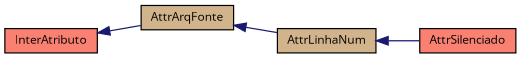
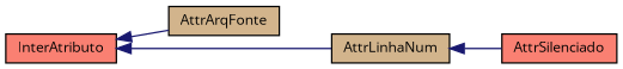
  digraph {
    fontname="Open Sans"
    rankdir=LR
    node [color=black fillcolor=salmon fontname="Open Sans" fontsize=10 shape=record style=filled]
    edge [color=midnightblue dir=back fontname="Open Sans" fontsize=10 labelfontname=Helvetica labelfontsize=10 style=solid]
    n1 [height=0.2 label=InterAtributo width=0.4]
    n2 [fillcolor=tan height=0.2 label=AttrArqFonte width=0.4]
    n3 [fillcolor=tan height=0.2 label=AttrLinhaNum width=0.4]
    n4 [height=0.2 label=AttrSilenciado width=0.4]
    n1 -> n2
-   n2 -> n3
+   n1 -> n3
    n3 -> n4
  }
